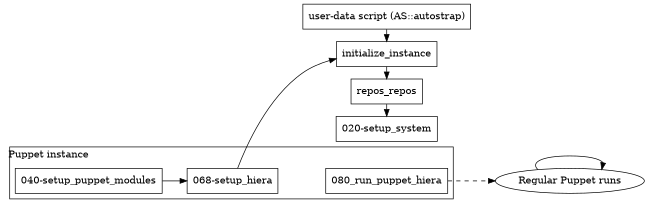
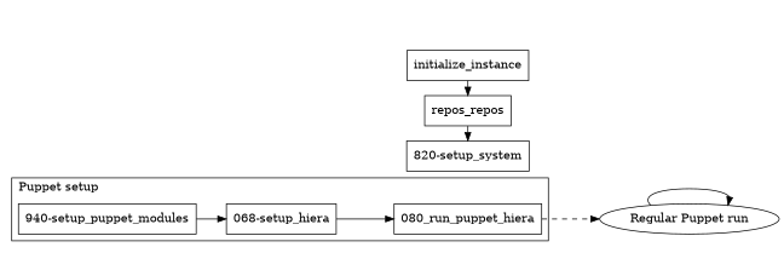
  digraph {
    rankdir=LR
    node [shape=box]
-   n1 [label="user-data script (AS::autostrap)"]
    initialize_instance
-   n3 [label="020-setup_system"]
+   n3 [label="820-setup_system"]
    n4 [label=repos_repos]
-   n5 [label="040-setup_puppet_modules"]
+   n5 [label="940-setup_puppet_modules"]
    n6 [label="068-setup_hiera"]
    n7 [label="080_run_puppet_hiera"]
-   n8 [label="Regular Puppet runs" shape=ellipse]
+   n8 [label="Regular Puppet run" shape=ellipse]
    subgraph sub_1 {
      rank=same
-     n1
      initialize_instance
      n3
      n4
    }
    subgraph cluster_2 {
-     label="Puppet instance"
+     label="Puppet setup"
      labeljust=l
      n5
      n6
      n7
    }
-   n1 -> initialize_instance
    initialize_instance -> n4
    n4 -> n3
    n5 -> n6
-   n6 -> initialize_instance
+   n6 -> n7
    n7 -> n8 [style=dashed]
    n8 -> n8
  }
